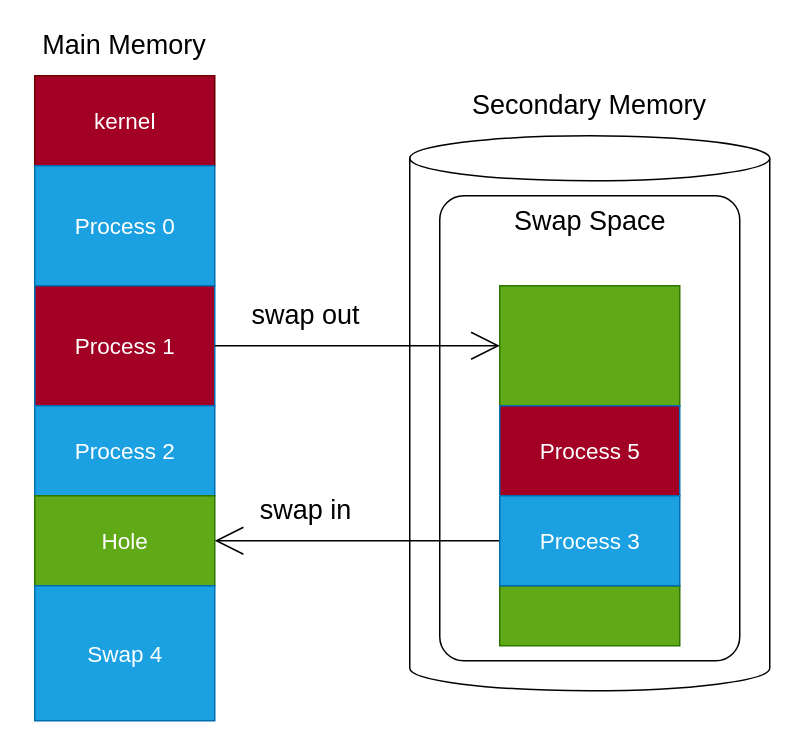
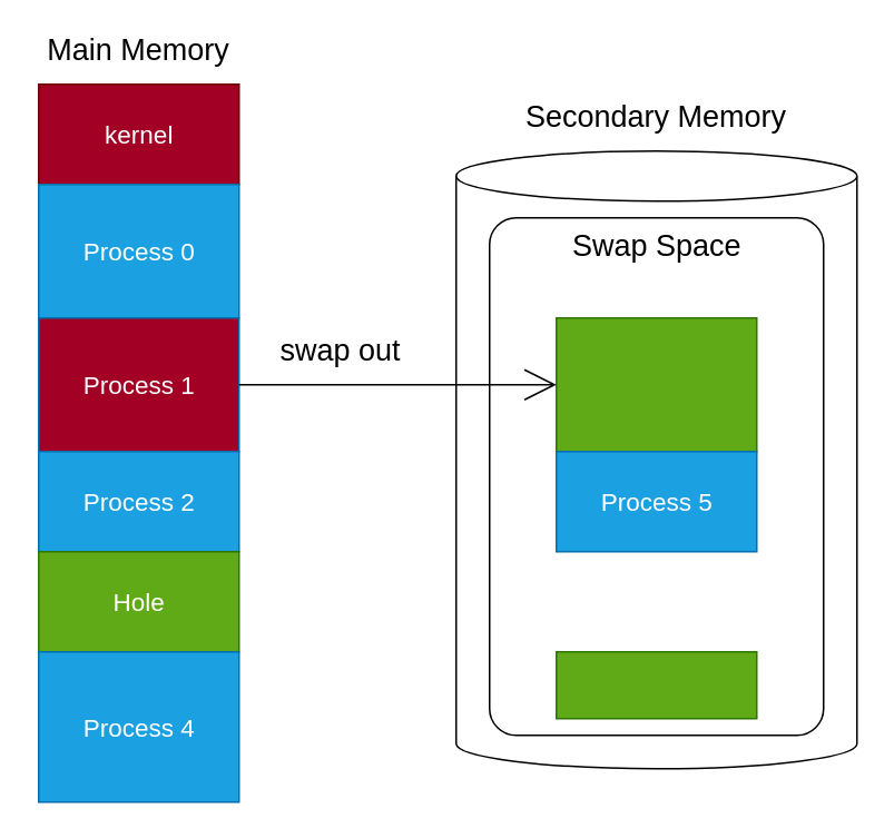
  <mxCell id="0" />
  <mxCell id="1" parent="0" />
  <mxCell id="2" value="kernel" style="rounded=0;whiteSpace=wrap;html=1;fillColor=#a20025;strokeColor=#6F0000;fontColor=#ffffff;fontSize=15;" vertex="1" parent="1"><mxGeometry x="22.5" y="50" width="120" height="60" as="geometry" /></mxCell>
  <mxCell id="3" value="Process 0" style="rounded=0;whiteSpace=wrap;html=1;fillColor=#1ba1e2;strokeColor=#006EAF;fontColor=#ffffff;fontSize=15;" vertex="1" parent="1"><mxGeometry x="22.5" y="110" width="120" height="80" as="geometry" /></mxCell>
  <mxCell id="4" value="Process 1" style="rounded=0;whiteSpace=wrap;html=1;fillColor=#a20025;strokeColor=#006EAF;fontColor=#ffffff;fontSize=15;" vertex="1" parent="1"><mxGeometry x="22.5" y="190" width="120" height="80" as="geometry" /></mxCell>
  <mxCell id="5" value="Process 2" style="rounded=0;whiteSpace=wrap;html=1;fillColor=#1ba1e2;strokeColor=#006EAF;fontColor=#ffffff;fontSize=15;" vertex="1" parent="1"><mxGeometry x="22.5" y="270" width="120" height="60" as="geometry" /></mxCell>
  <mxCell id="6" value="Hole" style="rounded=0;whiteSpace=wrap;html=1;fillColor=#60a917;strokeColor=#2D7600;fontColor=#ffffff;fontSize=15;" vertex="1" parent="1"><mxGeometry x="22.5" y="330" width="120" height="60" as="geometry" /></mxCell>
- <mxCell id="7" value="Swap 4" style="rounded=0;whiteSpace=wrap;html=1;fillColor=#1ba1e2;strokeColor=#006EAF;fontColor=#ffffff;fontSize=15;" vertex="1" parent="1"><mxGeometry x="22.5" y="390" width="120" height="90" as="geometry" /></mxCell>
+ <mxCell id="7" value="Process 4" style="rounded=0;whiteSpace=wrap;html=1;fillColor=#1ba1e2;strokeColor=#006EAF;fontColor=#ffffff;fontSize=15;" vertex="1" parent="1"><mxGeometry x="22.5" y="390" width="120" height="90" as="geometry" /></mxCell>
  <mxCell id="8" value="" style="shape=cylinder3;whiteSpace=wrap;html=1;boundedLbl=1;backgroundOutline=1;size=15;" vertex="1" parent="1"><mxGeometry x="272.5" y="90" width="240" height="370" as="geometry" /></mxCell>
  <mxCell id="9" value="Swap Space" style="rounded=1;whiteSpace=wrap;html=1;verticalAlign=top;fontSize=18;arcSize=8;" vertex="1" parent="1"><mxGeometry x="292.5" y="130" width="200" height="310" as="geometry" /></mxCell>
  <mxCell id="10" value="" style="rounded=0;whiteSpace=wrap;html=1;fillColor=#60a917;strokeColor=#2D7600;fontColor=#ffffff;" vertex="1" parent="1"><mxGeometry x="332.5" y="190" width="120" height="80" as="geometry" /></mxCell>
- <mxCell id="11" value="Process 5" style="rounded=0;whiteSpace=wrap;html=1;fillColor=#a20025;strokeColor=#006EAF;fontColor=#ffffff;fontSize=15;" vertex="1" parent="1"><mxGeometry x="332.5" y="270" width="120" height="60" as="geometry" /></mxCell>
+ <mxCell id="11" value="Process 5" style="rounded=0;whiteSpace=wrap;html=1;fillColor=#1ba1e2;strokeColor=#006EAF;fontColor=#ffffff;fontSize=15;" vertex="1" parent="1"><mxGeometry x="332.5" y="270" width="120" height="60" as="geometry" /></mxCell>
  <mxCell id="12" value="" style="rounded=0;whiteSpace=wrap;html=1;fillColor=#60a917;strokeColor=#2D7600;fontColor=#ffffff;" vertex="1" parent="1"><mxGeometry x="332.5" y="390" width="120" height="40" as="geometry" /></mxCell>
- <mxCell id="13" value="swap in" style="edgeStyle=none;html=1;exitX=0;exitY=0.5;exitDx=0;exitDy=0;entryX=1;entryY=0.5;entryDx=0;entryDy=0;fontSize=18;endArrow=open;endFill=0;endSize=17;" edge="1" parent="1" source="14" target="6"><mxGeometry x="0.368" y="-20" relative="1" as="geometry"><mxPoint as="offset" /></mxGeometry></mxCell>
- <mxCell id="14" value="Process 3" style="rounded=0;whiteSpace=wrap;html=1;fillColor=#1ba1e2;strokeColor=#006EAF;fontColor=#ffffff;fontSize=15;" vertex="1" parent="1"><mxGeometry x="332.5" y="330" width="120" height="60" as="geometry" /></mxCell>
  <mxCell id="15" value="swap out" style="edgeStyle=none;html=1;exitX=1;exitY=0.5;exitDx=0;exitDy=0;entryX=0;entryY=0.5;entryDx=0;entryDy=0;fontSize=18;endArrow=open;endFill=0;endSize=17;" edge="1" parent="1" source="4" target="10"><mxGeometry x="-0.368" y="20" relative="1" as="geometry"><mxPoint as="offset" /></mxGeometry></mxCell>
  <mxCell id="16" value="Main Memory" style="text;html=1;strokeColor=none;fillColor=none;align=center;verticalAlign=middle;whiteSpace=wrap;rounded=0;fontSize=18;" vertex="1" parent="1"><mxGeometry x="20" y="20" width="125" height="20" as="geometry" /></mxCell>
  <mxCell id="17" value="Secondary Memory" style="text;html=1;strokeColor=none;fillColor=none;align=center;verticalAlign=middle;whiteSpace=wrap;rounded=0;fontSize=18;" vertex="1" parent="1"><mxGeometry x="306.25" y="60" width="172.5" height="20" as="geometry" /></mxCell>
